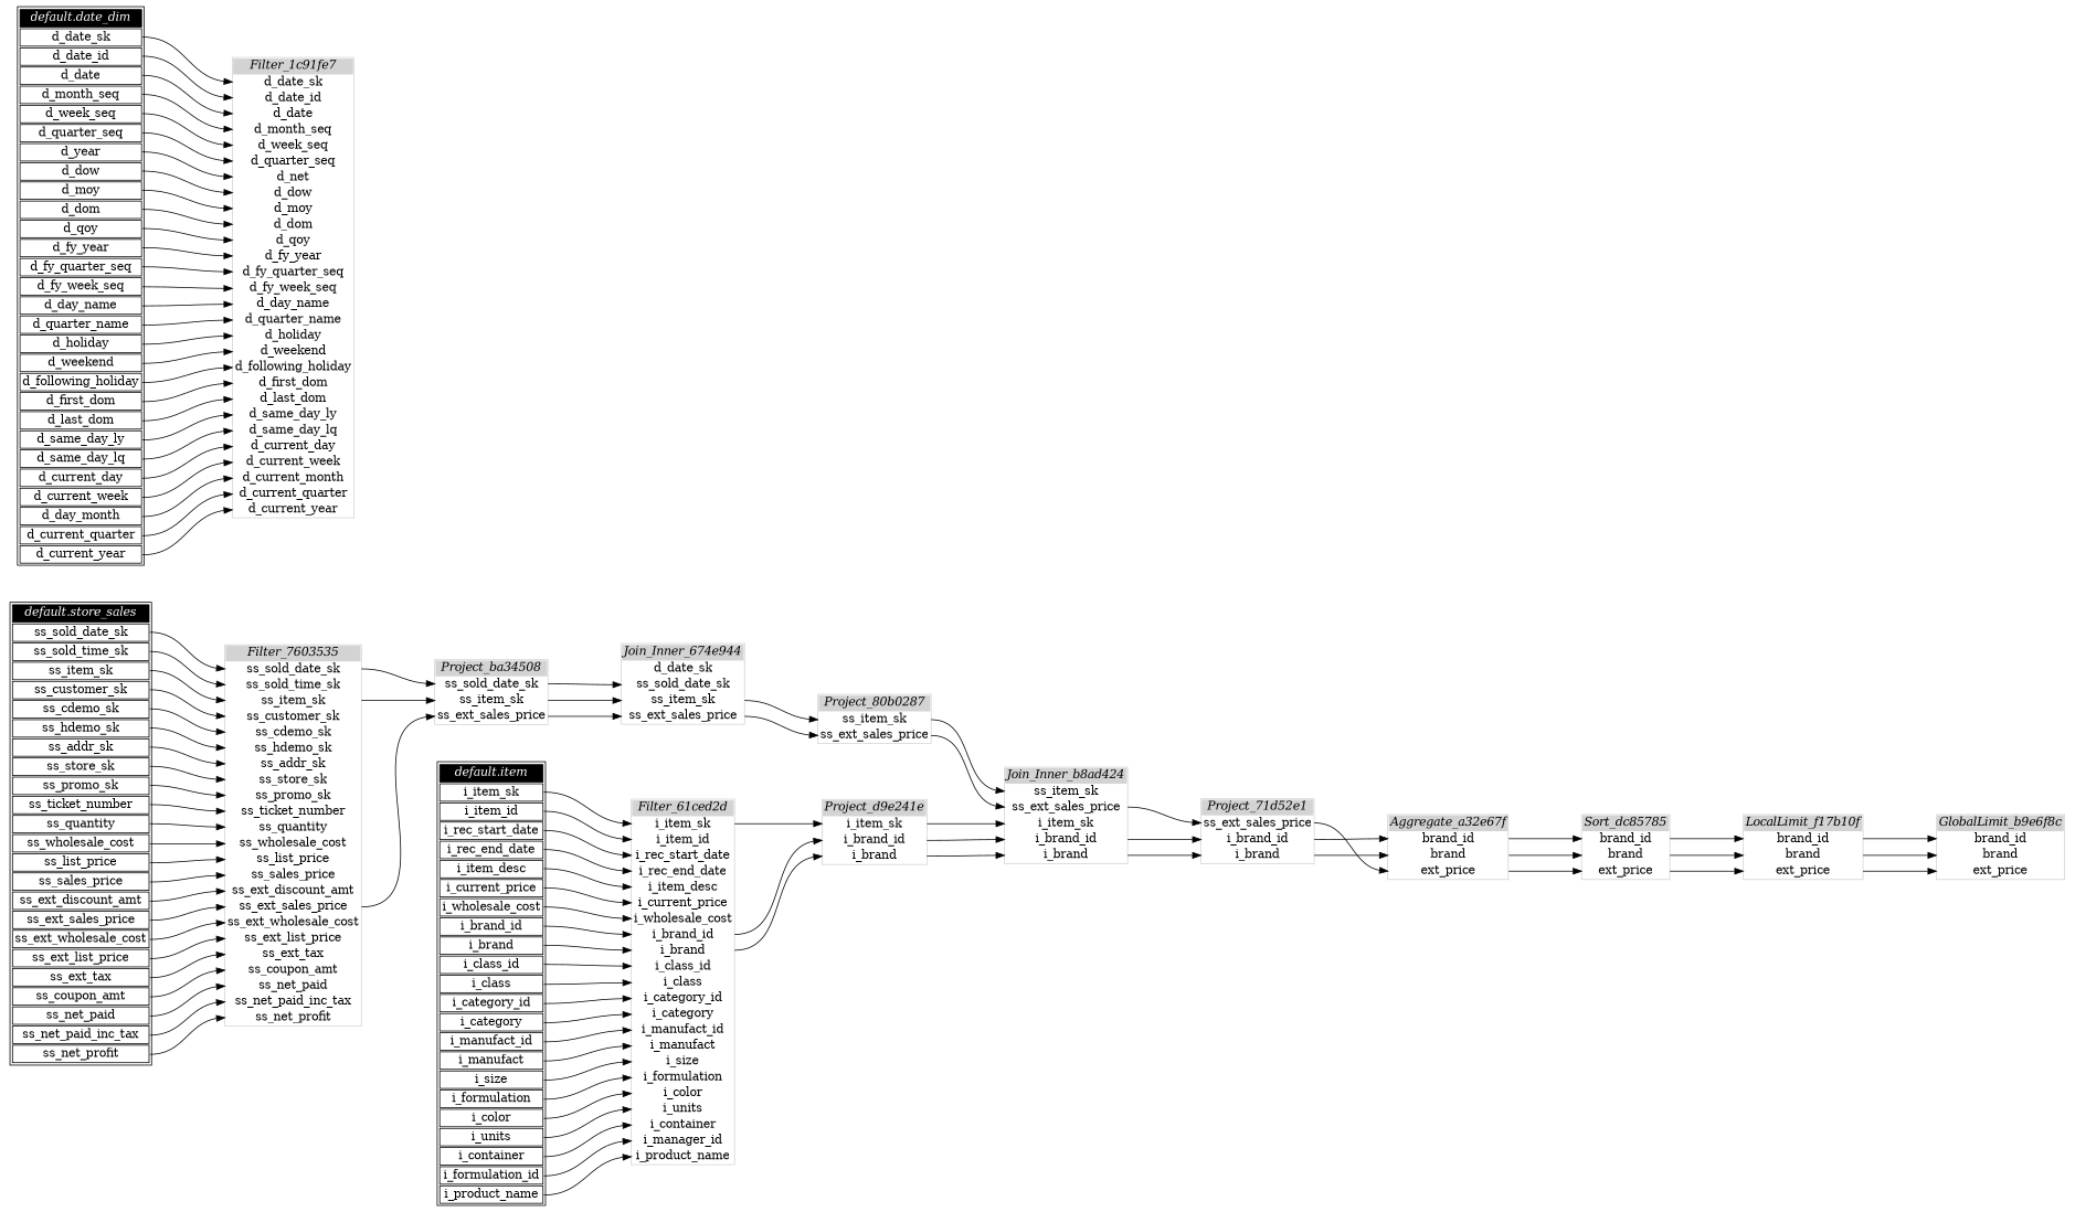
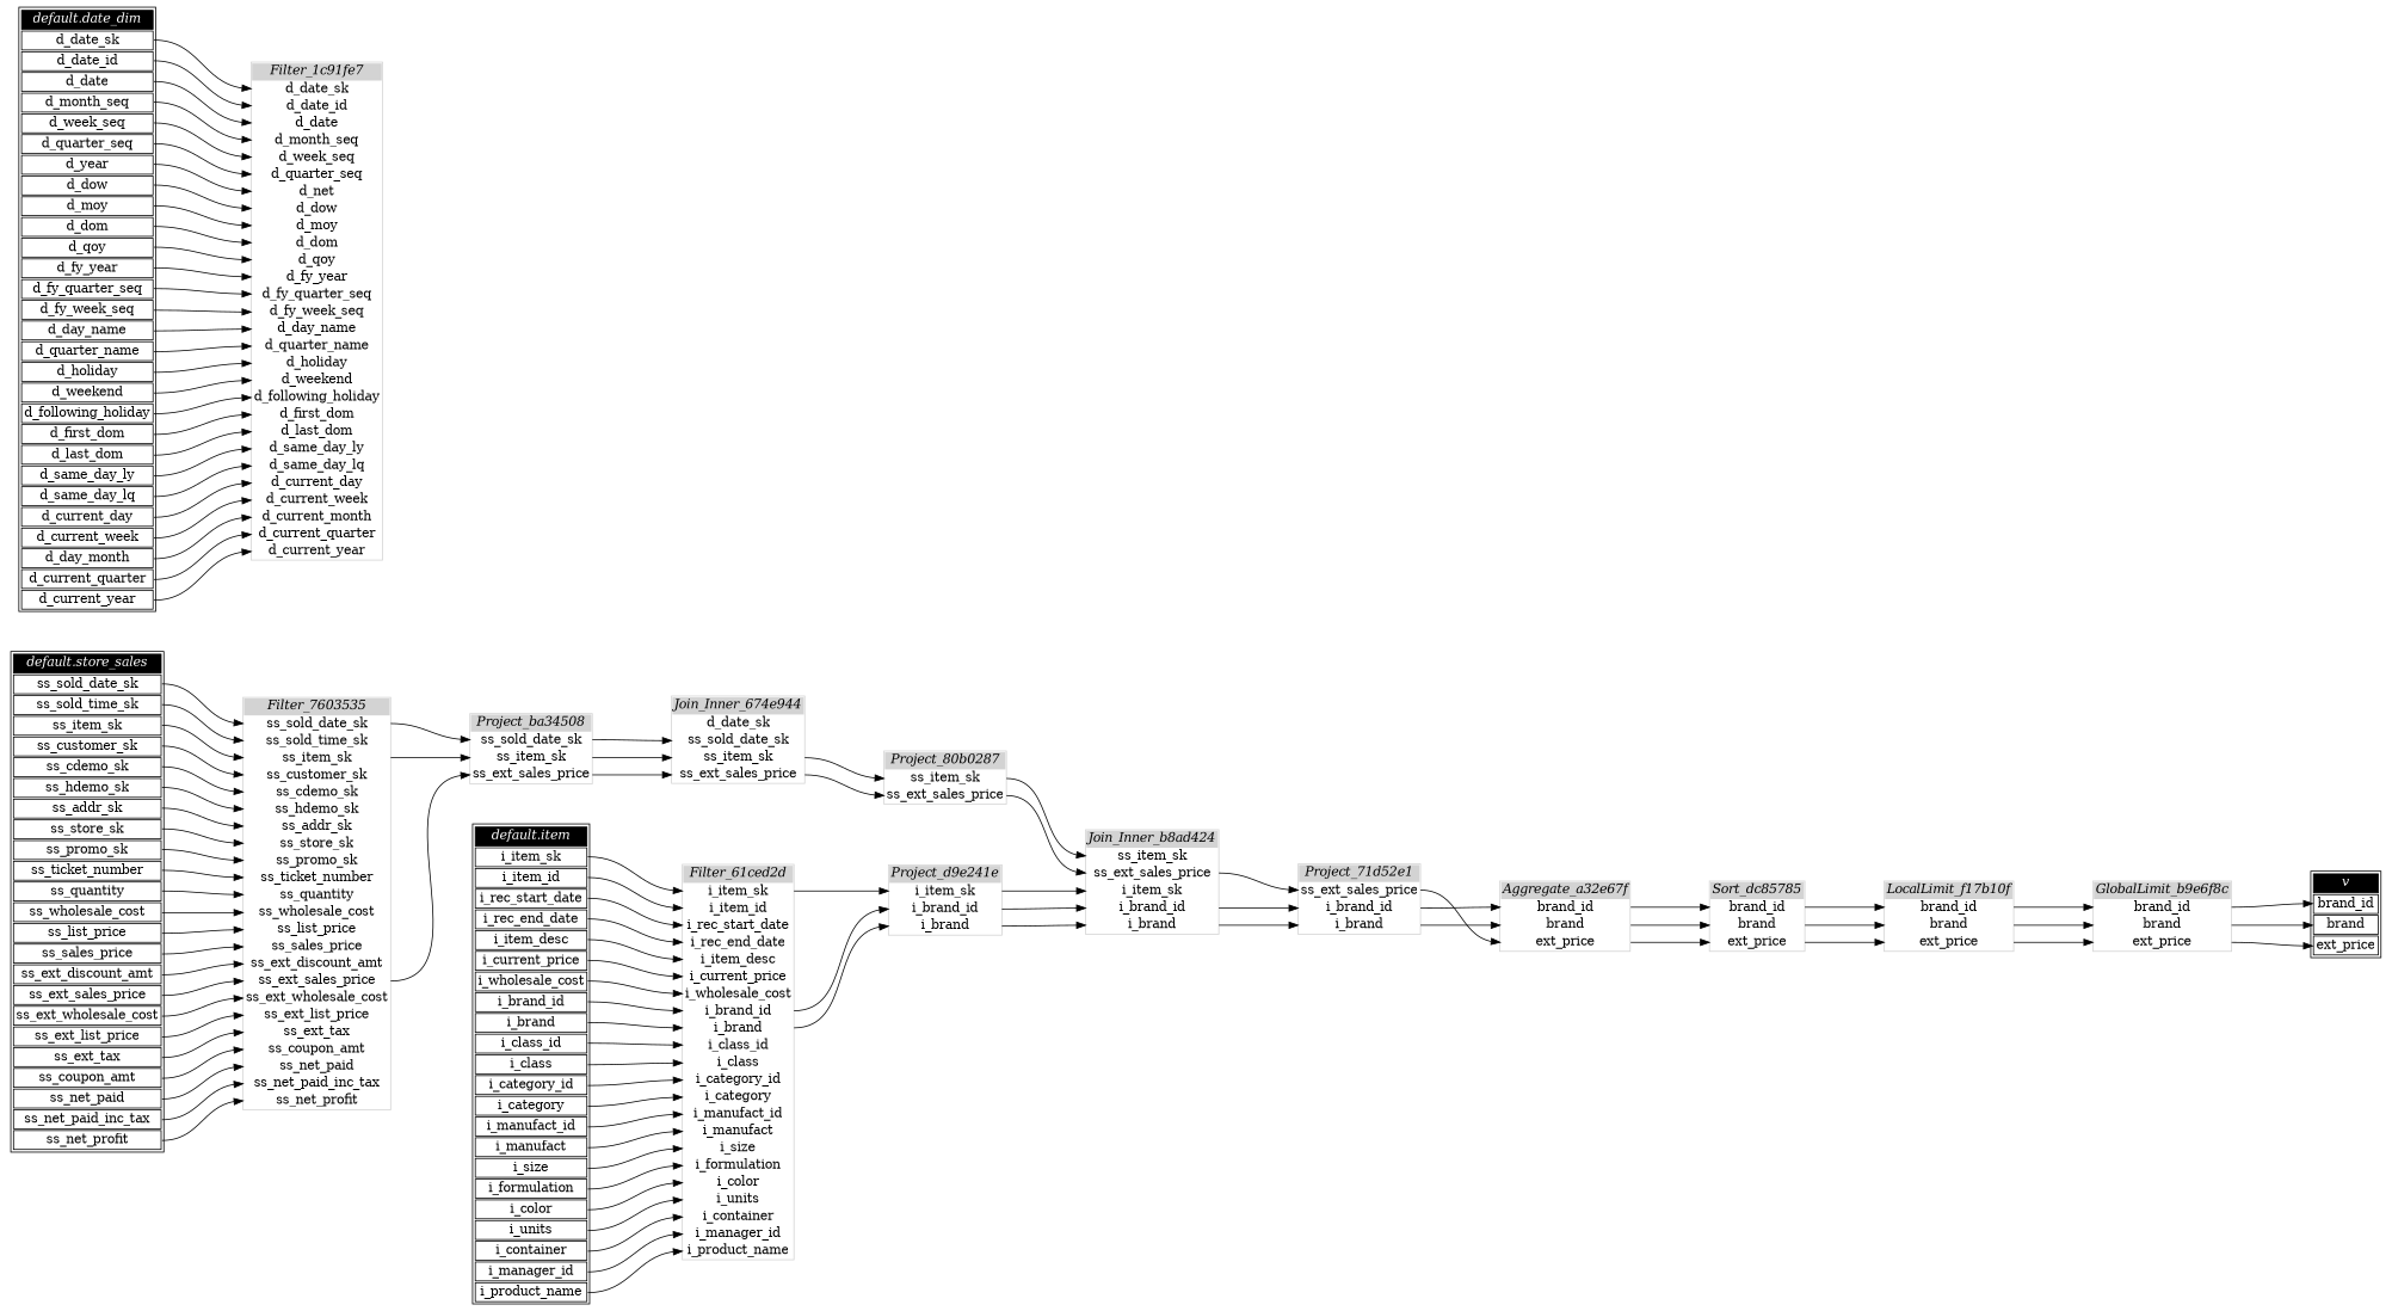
  digraph {
    fontname=Helvetica
    nodesep=0.5
    rankdir=LR
    ranksep=1
    node [shape=plaintext]
    edge [headport=1 tailport=0]
    n1 [label=< <table color="lightgray" border="1" cellborder="0" cellspacing="0">   <tr><td bgcolor="lightgray" port="nodeName"><i>Aggregate_a32e67f</i></td></tr>   <tr><td port="0">brand_id</td></tr> <tr><td port="1">brand</td></tr> <tr><td port="2">ext_price</td></tr> </table>>]
    n2 [label=< <table color="lightgray" border="1" cellborder="0" cellspacing="0">   <tr><td bgcolor="lightgray" port="nodeName"><i>Sort_dc85785</i></td></tr>   <tr><td port="0">brand_id</td></tr> <tr><td port="1">brand</td></tr> <tr><td port="2">ext_price</td></tr> </table>>]
    n3 [label=< <table color="lightgray" border="1" cellborder="0" cellspacing="0">   <tr><td bgcolor="lightgray" port="nodeName"><i>LocalLimit_f17b10f</i></td></tr>   <tr><td port="0">brand_id</td></tr> <tr><td port="1">brand</td></tr> <tr><td port="2">ext_price</td></tr> </table>>]
    n4 [label=< <table color="lightgray" border="1" cellborder="0" cellspacing="0">   <tr><td bgcolor="lightgray" port="nodeName"><i>Filter_1c91fe7</i></td></tr>   <tr><td port="0">d_date_sk</td></tr> <tr><td port="1">d_date_id</td></tr> <tr><td port="2">d_date</td></tr> <tr><td port="3">d_month_seq</td></tr> <tr><td port="4">d_week_seq</td></tr> <tr><td port="5">d_quarter_seq</td></tr> <tr><td port="6">d_net</td></tr> <tr><td port="7">d_dow</td></tr> <tr><td port="8">d_moy</td></tr> <tr><td port="9">d_dom</td></tr> <tr><td port="10">d_qoy</td></tr> <tr><td port="11">d_fy_year</td></tr> <tr><td port="12">d_fy_quarter_seq</td></tr> <tr><td port="13">d_fy_week_seq</td></tr> <tr><td port="14">d_day_name</td></tr> <tr><td port="15">d_quarter_name</td></tr> <tr><td port="16">d_holiday</td></tr> <tr><td port="17">d_weekend</td></tr> <tr><td port="18">d_following_holiday</td></tr> <tr><td port="19">d_first_dom</td></tr> <tr><td port="20">d_last_dom</td></tr> <tr><td port="21">d_same_day_ly</td></tr> <tr><td port="22">d_same_day_lq</td></tr> <tr><td port="23">d_current_day</td></tr> <tr><td port="24">d_current_week</td></tr> <tr><td port="25">d_current_month</td></tr> <tr><td port="26">d_current_quarter</td></tr> <tr><td port="27">d_current_year</td></tr> </table>>]
    n5 [label=< <table color="lightgray" border="1" cellborder="0" cellspacing="0">   <tr><td bgcolor="lightgray" port="nodeName"><i>Filter_61ced2d</i></td></tr>   <tr><td port="0">i_item_sk</td></tr> <tr><td port="1">i_item_id</td></tr> <tr><td port="2">i_rec_start_date</td></tr> <tr><td port="3">i_rec_end_date</td></tr> <tr><td port="4">i_item_desc</td></tr> <tr><td port="5">i_current_price</td></tr> <tr><td port="6">i_wholesale_cost</td></tr> <tr><td port="7">i_brand_id</td></tr> <tr><td port="8">i_brand</td></tr> <tr><td port="9">i_class_id</td></tr> <tr><td port="10">i_class</td></tr> <tr><td port="11">i_category_id</td></tr> <tr><td port="12">i_category</td></tr> <tr><td port="13">i_manufact_id</td></tr> <tr><td port="14">i_manufact</td></tr> <tr><td port="15">i_size</td></tr> <tr><td port="16">i_formulation</td></tr> <tr><td port="17">i_color</td></tr> <tr><td port="18">i_units</td></tr> <tr><td port="19">i_container</td></tr> <tr><td port="20">i_manager_id</td></tr> <tr><td port="21">i_product_name</td></tr> </table>>]
    n6 [label=< <table color="lightgray" border="1" cellborder="0" cellspacing="0">   <tr><td bgcolor="lightgray" port="nodeName"><i>Project_d9e241e</i></td></tr>   <tr><td port="0">i_item_sk</td></tr> <tr><td port="1">i_brand_id</td></tr> <tr><td port="2">i_brand</td></tr> </table>>]
    n7 [label=< <table color="lightgray" border="1" cellborder="0" cellspacing="0">   <tr><td bgcolor="lightgray" port="nodeName"><i>Join_Inner_b8ad424</i></td></tr>   <tr><td port="0">ss_item_sk</td></tr> <tr><td port="1">ss_ext_sales_price</td></tr> <tr><td port="2">i_item_sk</td></tr> <tr><td port="3">i_brand_id</td></tr> <tr><td port="4">i_brand</td></tr> </table>>]
    n8 [label=< <table color="lightgray" border="1" cellborder="0" cellspacing="0">   <tr><td bgcolor="lightgray" port="nodeName"><i>Filter_7603535</i></td></tr>   <tr><td port="0">ss_sold_date_sk</td></tr> <tr><td port="1">ss_sold_time_sk</td></tr> <tr><td port="2">ss_item_sk</td></tr> <tr><td port="3">ss_customer_sk</td></tr> <tr><td port="4">ss_cdemo_sk</td></tr> <tr><td port="5">ss_hdemo_sk</td></tr> <tr><td port="6">ss_addr_sk</td></tr> <tr><td port="7">ss_store_sk</td></tr> <tr><td port="8">ss_promo_sk</td></tr> <tr><td port="9">ss_ticket_number</td></tr> <tr><td port="10">ss_quantity</td></tr> <tr><td port="11">ss_wholesale_cost</td></tr> <tr><td port="12">ss_list_price</td></tr> <tr><td port="13">ss_sales_price</td></tr> <tr><td port="14">ss_ext_discount_amt</td></tr> <tr><td port="15">ss_ext_sales_price</td></tr> <tr><td port="16">ss_ext_wholesale_cost</td></tr> <tr><td port="17">ss_ext_list_price</td></tr> <tr><td port="18">ss_ext_tax</td></tr> <tr><td port="19">ss_coupon_amt</td></tr> <tr><td port="20">ss_net_paid</td></tr> <tr><td port="21">ss_net_paid_inc_tax</td></tr> <tr><td port="22">ss_net_profit</td></tr> </table>>]
    n9 [label=< <table color="lightgray" border="1" cellborder="0" cellspacing="0">   <tr><td bgcolor="lightgray" port="nodeName"><i>Project_ba34508</i></td></tr>   <tr><td port="0">ss_sold_date_sk</td></tr> <tr><td port="1">ss_item_sk</td></tr> <tr><td port="2">ss_ext_sales_price</td></tr> </table>>]
    n10 [label=< <table color="lightgray" border="1" cellborder="0" cellspacing="0">   <tr><td bgcolor="lightgray" port="nodeName"><i>Join_Inner_674e944</i></td></tr>   <tr><td port="0">d_date_sk</td></tr> <tr><td port="1">ss_sold_date_sk</td></tr> <tr><td port="2">ss_item_sk</td></tr> <tr><td port="3">ss_ext_sales_price</td></tr> </table>>]
    n11 [label=< <table color="lightgray" border="1" cellborder="0" cellspacing="0">   <tr><td bgcolor="lightgray" port="nodeName"><i>GlobalLimit_b9e6f8c</i></td></tr>   <tr><td port="0">brand_id</td></tr> <tr><td port="1">brand</td></tr> <tr><td port="2">ext_price</td></tr> </table>>]
+   n12 [color=black label=< <table>   <tr><td bgcolor="black" port="nodeName"><i><font color="white">v</font></i></td></tr>   <tr><td port="0">brand_id</td></tr> <tr><td port="1">brand</td></tr> <tr><td port="2">ext_price</td></tr> </table>>]
    n13 [label=< <table color="lightgray" border="1" cellborder="0" cellspacing="0">   <tr><td bgcolor="lightgray" port="nodeName"><i>Project_80b0287</i></td></tr>   <tr><td port="0">ss_item_sk</td></tr> <tr><td port="1">ss_ext_sales_price</td></tr> </table>>]
    n14 [label=< <table color="lightgray" border="1" cellborder="0" cellspacing="0">   <tr><td bgcolor="lightgray" port="nodeName"><i>Project_71d52e1</i></td></tr>   <tr><td port="0">ss_ext_sales_price</td></tr> <tr><td port="1">i_brand_id</td></tr> <tr><td port="2">i_brand</td></tr> </table>>]
    n15 [color=black label=< <table>   <tr><td bgcolor="black" port="nodeName"><i><font color="white">default.date_dim</font></i></td></tr>   <tr><td port="0">d_date_sk</td></tr> <tr><td port="1">d_date_id</td></tr> <tr><td port="2">d_date</td></tr> <tr><td port="3">d_month_seq</td></tr> <tr><td port="4">d_week_seq</td></tr> <tr><td port="5">d_quarter_seq</td></tr> <tr><td port="6">d_year</td></tr> <tr><td port="7">d_dow</td></tr> <tr><td port="8">d_moy</td></tr> <tr><td port="9">d_dom</td></tr> <tr><td port="10">d_qoy</td></tr> <tr><td port="11">d_fy_year</td></tr> <tr><td port="12">d_fy_quarter_seq</td></tr> <tr><td port="13">d_fy_week_seq</td></tr> <tr><td port="14">d_day_name</td></tr> <tr><td port="15">d_quarter_name</td></tr> <tr><td port="16">d_holiday</td></tr> <tr><td port="17">d_weekend</td></tr> <tr><td port="18">d_following_holiday</td></tr> <tr><td port="19">d_first_dom</td></tr> <tr><td port="20">d_last_dom</td></tr> <tr><td port="21">d_same_day_ly</td></tr> <tr><td port="22">d_same_day_lq</td></tr> <tr><td port="23">d_current_day</td></tr> <tr><td port="24">d_current_week</td></tr> <tr><td port="25">d_day_month</td></tr> <tr><td port="26">d_current_quarter</td></tr> <tr><td port="27">d_current_year</td></tr> </table>>]
-   n16 [color=black label=< <table>   <tr><td bgcolor="black" port="nodeName"><i><font color="white">default.item</font></i></td></tr>   <tr><td port="0">i_item_sk</td></tr> <tr><td port="1">i_item_id</td></tr> <tr><td port="2">i_rec_start_date</td></tr> <tr><td port="3">i_rec_end_date</td></tr> <tr><td port="4">i_item_desc</td></tr> <tr><td port="5">i_current_price</td></tr> <tr><td port="6">i_wholesale_cost</td></tr> <tr><td port="7">i_brand_id</td></tr> <tr><td port="8">i_brand</td></tr> <tr><td port="9">i_class_id</td></tr> <tr><td port="10">i_class</td></tr> <tr><td port="11">i_category_id</td></tr> <tr><td port="12">i_category</td></tr> <tr><td port="13">i_manufact_id</td></tr> <tr><td port="14">i_manufact</td></tr> <tr><td port="15">i_size</td></tr> <tr><td port="16">i_formulation</td></tr> <tr><td port="17">i_color</td></tr> <tr><td port="18">i_units</td></tr> <tr><td port="19">i_container</td></tr> <tr><td port="20">i_formulation_id</td></tr> <tr><td port="21">i_product_name</td></tr> </table>>]
+   n16 [color=black label=< <table>   <tr><td bgcolor="black" port="nodeName"><i><font color="white">default.item</font></i></td></tr>   <tr><td port="0">i_item_sk</td></tr> <tr><td port="1">i_item_id</td></tr> <tr><td port="2">i_rec_start_date</td></tr> <tr><td port="3">i_rec_end_date</td></tr> <tr><td port="4">i_item_desc</td></tr> <tr><td port="5">i_current_price</td></tr> <tr><td port="6">i_wholesale_cost</td></tr> <tr><td port="7">i_brand_id</td></tr> <tr><td port="8">i_brand</td></tr> <tr><td port="9">i_class_id</td></tr> <tr><td port="10">i_class</td></tr> <tr><td port="11">i_category_id</td></tr> <tr><td port="12">i_category</td></tr> <tr><td port="13">i_manufact_id</td></tr> <tr><td port="14">i_manufact</td></tr> <tr><td port="15">i_size</td></tr> <tr><td port="16">i_formulation</td></tr> <tr><td port="17">i_color</td></tr> <tr><td port="18">i_units</td></tr> <tr><td port="19">i_container</td></tr> <tr><td port="20">i_manager_id</td></tr> <tr><td port="21">i_product_name</td></tr> </table>>]
    n17 [color=black label=< <table>   <tr><td bgcolor="black" port="nodeName"><i><font color="white">default.store_sales</font></i></td></tr>   <tr><td port="0">ss_sold_date_sk</td></tr> <tr><td port="1">ss_sold_time_sk</td></tr> <tr><td port="2">ss_item_sk</td></tr> <tr><td port="3">ss_customer_sk</td></tr> <tr><td port="4">ss_cdemo_sk</td></tr> <tr><td port="5">ss_hdemo_sk</td></tr> <tr><td port="6">ss_addr_sk</td></tr> <tr><td port="7">ss_store_sk</td></tr> <tr><td port="8">ss_promo_sk</td></tr> <tr><td port="9">ss_ticket_number</td></tr> <tr><td port="10">ss_quantity</td></tr> <tr><td port="11">ss_wholesale_cost</td></tr> <tr><td port="12">ss_list_price</td></tr> <tr><td port="13">ss_sales_price</td></tr> <tr><td port="14">ss_ext_discount_amt</td></tr> <tr><td port="15">ss_ext_sales_price</td></tr> <tr><td port="16">ss_ext_wholesale_cost</td></tr> <tr><td port="17">ss_ext_list_price</td></tr> <tr><td port="18">ss_ext_tax</td></tr> <tr><td port="19">ss_coupon_amt</td></tr> <tr><td port="20">ss_net_paid</td></tr> <tr><td port="21">ss_net_paid_inc_tax</td></tr> <tr><td port="22">ss_net_profit</td></tr> </table>>]
    n1 -> n2 [headport=0]
    n1 -> n2 [tailport=1]
    n1 -> n2 [headport=2 tailport=2]
    n2 -> n3 [headport=0]
    n2 -> n3 [tailport=1]
    n2 -> n3 [headport=2 tailport=2]
    n3 -> n11 [headport=0]
    n3 -> n11 [tailport=1]
    n3 -> n11 [headport=2 tailport=2]
    n5 -> n6 [headport=0]
    n5 -> n6 [tailport=7]
    n5 -> n6 [headport=2 tailport=8]
    n6 -> n7 [headport=2]
    n6 -> n7 [headport=3 tailport=1]
    n6 -> n7 [headport=4 tailport=2]
    n7 -> n14 [headport=0 tailport=1]
    n7 -> n14 [tailport=3]
    n7 -> n14 [headport=2 tailport=4]
    n8 -> n9 [headport=0]
    n8 -> n9 [headport=2 tailport=15]
    n8 -> n9 [tailport=2]
    n9 -> n10
    n9 -> n10 [headport=2 tailport=1]
    n9 -> n10 [headport=3 tailport=2]
    n10 -> n13 [headport=0 tailport=2]
    n10 -> n13 [tailport=3]
+   n11 -> n12 [headport=0]
+   n11 -> n12 [tailport=1]
+   n11 -> n12 [headport=2 tailport=2]
    n13 -> n7 [headport=0]
    n13 -> n7 [tailport=1]
    n14 -> n1 [headport=2]
    n14 -> n1 [headport=0 tailport=1]
    n14 -> n1 [tailport=2]
    n15 -> n4 [headport=0]
    n15 -> n4 [tailport=1]
    n15 -> n4 [headport=10 tailport=10]
    n15 -> n4 [headport=11 tailport=11]
    n15 -> n4 [headport=12 tailport=12]
    n15 -> n4 [headport=13 tailport=13]
    n15 -> n4 [headport=14 tailport=14]
    n15 -> n4 [headport=15 tailport=15]
    n15 -> n4 [headport=16 tailport=16]
    n15 -> n4 [headport=17 tailport=17]
    n15 -> n4 [headport=18 tailport=18]
    n15 -> n4 [headport=19 tailport=19]
    n15 -> n4 [headport=2 tailport=2]
    n15 -> n4 [headport=20 tailport=20]
    n15 -> n4 [headport=21 tailport=21]
    n15 -> n4 [headport=22 tailport=22]
    n15 -> n4 [headport=23 tailport=23]
    n15 -> n4 [headport=24 tailport=24]
    n15 -> n4 [headport=25 tailport=25]
    n15 -> n4 [headport=26 tailport=26]
    n15 -> n4 [headport=27 tailport=27]
    n15 -> n4 [headport=3 tailport=3]
    n15 -> n4 [headport=4 tailport=4]
    n15 -> n4 [headport=5 tailport=5]
    n15 -> n4 [headport=6 tailport=6]
    n15 -> n4 [headport=7 tailport=7]
    n15 -> n4 [headport=8 tailport=8]
    n15 -> n4 [headport=9 tailport=9]
    n16 -> n5 [headport=0]
    n16 -> n5 [tailport=1]
    n16 -> n5 [headport=10 tailport=10]
    n16 -> n5 [headport=11 tailport=11]
    n16 -> n5 [headport=12 tailport=12]
    n16 -> n5 [headport=13 tailport=13]
    n16 -> n5 [headport=14 tailport=14]
    n16 -> n5 [headport=15 tailport=15]
    n16 -> n5 [headport=16 tailport=16]
    n16 -> n5 [headport=17 tailport=17]
    n16 -> n5 [headport=18 tailport=18]
    n16 -> n5 [headport=19 tailport=19]
    n16 -> n5 [headport=2 tailport=2]
    n16 -> n5 [headport=20 tailport=20]
    n16 -> n5 [headport=21 tailport=21]
    n16 -> n5 [headport=3 tailport=3]
    n16 -> n5 [headport=4 tailport=4]
    n16 -> n5 [headport=5 tailport=5]
    n16 -> n5 [headport=6 tailport=6]
    n16 -> n5 [headport=7 tailport=7]
    n16 -> n5 [headport=8 tailport=8]
    n16 -> n5 [headport=9 tailport=9]
    n17 -> n8 [headport=0]
    n17 -> n8 [tailport=1]
    n17 -> n8 [headport=10 tailport=10]
    n17 -> n8 [headport=11 tailport=11]
    n17 -> n8 [headport=12 tailport=12]
    n17 -> n8 [headport=13 tailport=13]
    n17 -> n8 [headport=14 tailport=14]
    n17 -> n8 [headport=15 tailport=15]
    n17 -> n8 [headport=16 tailport=16]
    n17 -> n8 [headport=17 tailport=17]
    n17 -> n8 [headport=18 tailport=18]
    n17 -> n8 [headport=19 tailport=19]
    n17 -> n8 [headport=2 tailport=2]
    n17 -> n8 [headport=20 tailport=20]
    n17 -> n8 [headport=21 tailport=21]
    n17 -> n8 [headport=22 tailport=22]
    n17 -> n8 [headport=3 tailport=3]
    n17 -> n8 [headport=4 tailport=4]
    n17 -> n8 [headport=5 tailport=5]
    n17 -> n8 [headport=6 tailport=6]
    n17 -> n8 [headport=7 tailport=7]
    n17 -> n8 [headport=8 tailport=8]
    n17 -> n8 [headport=9 tailport=9]
  }
